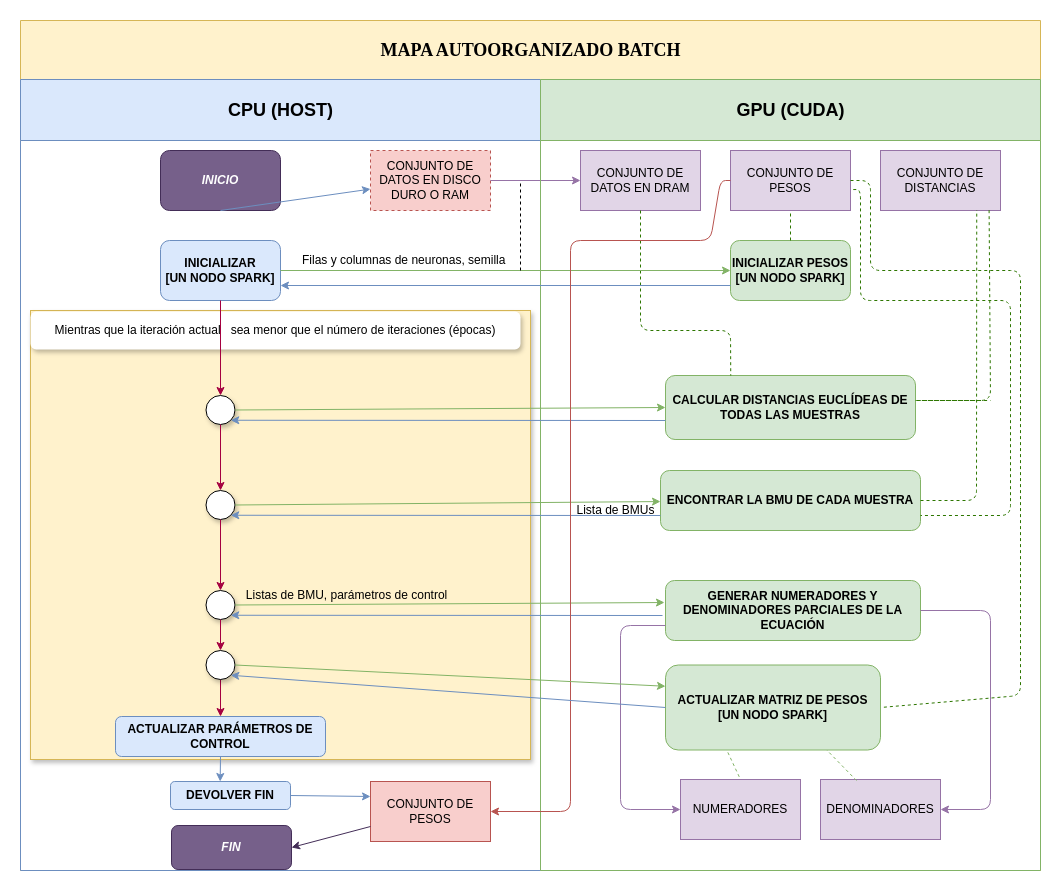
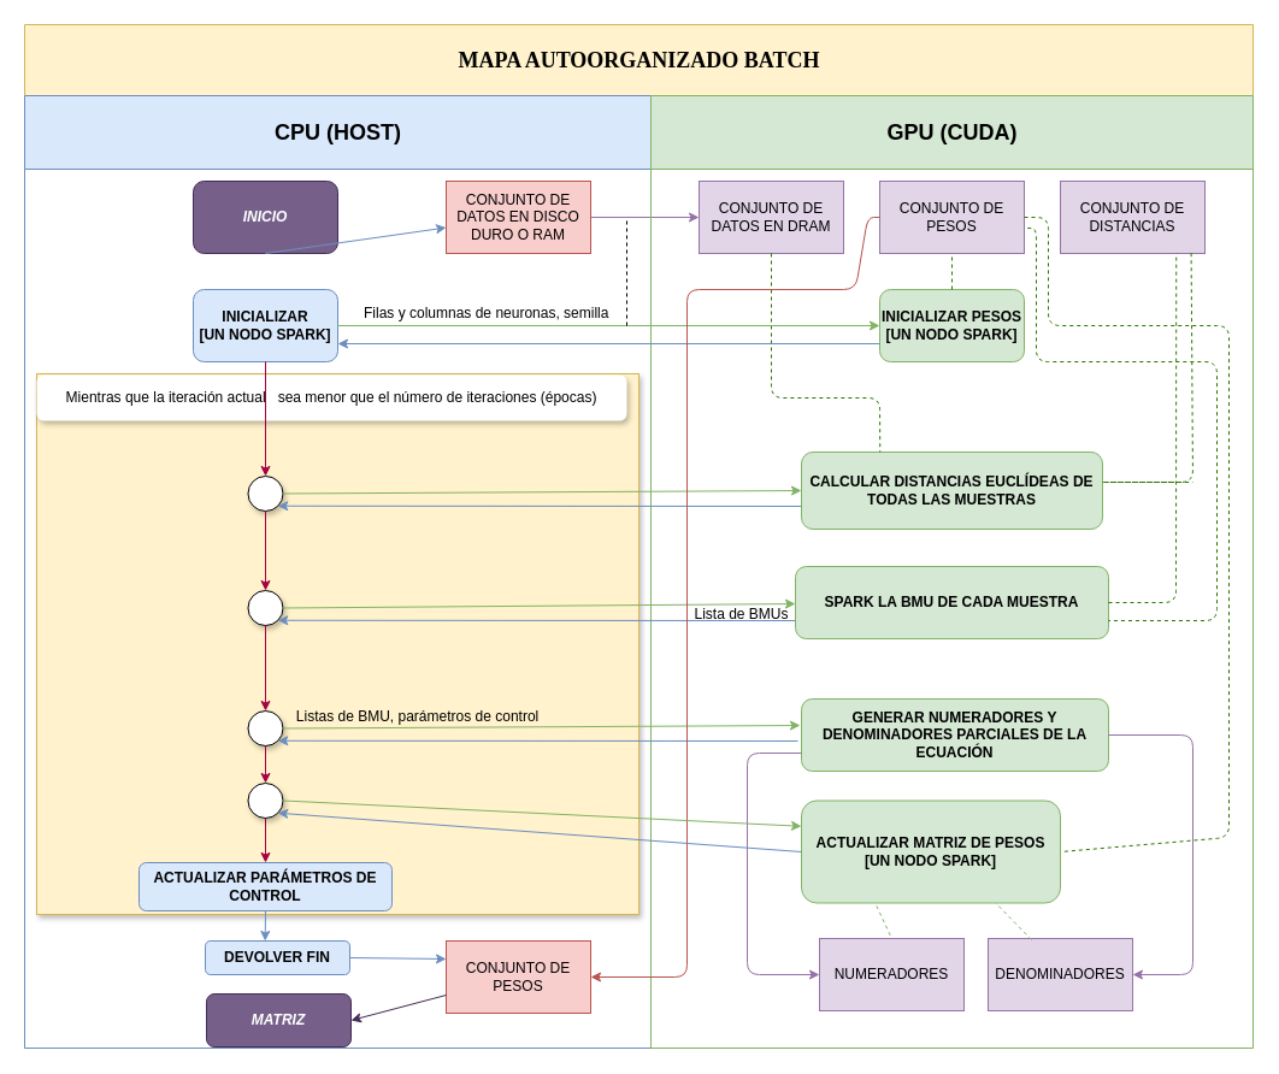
  <mxCell id="0" />
  <mxCell id="1" parent="0" />
  <mxCell id="2" value="&lt;font style=&quot;font-size: 18px&quot;&gt;MAPA AUTOORGANIZADO BATCH&lt;br&gt;&lt;/font&gt;" style="swimlane;html=1;childLayout=stackLayout;startSize=59;rounded=0;shadow=0;labelBackgroundColor=none;strokeColor=#d6b656;strokeWidth=1;fillColor=#fff2cc;fontFamily=Verdana;fontSize=8;align=center;perimeterSpacing=0;" parent="1" vertex="1"><mxGeometry x="20" y="20" width="1020" height="850" as="geometry" /></mxCell>
  <mxCell id="3" value="&lt;font style=&quot;font-size: 18px&quot;&gt;CPU (HOST)&lt;/font&gt; " style="swimlane;html=1;startSize=61;fillColor=#dae8fc;strokeColor=#6c8ebf;" parent="2" vertex="1"><mxGeometry y="59" width="520" height="791" as="geometry" /></mxCell>
- <mxCell id="4" value="CONJUNTO DE DATOS EN DISCO DURO O RAM" style="rounded=0;whiteSpace=wrap;html=1;fillColor=#f8cecc;strokeColor=#b85450;dashed=1;" parent="3" vertex="1"><mxGeometry x="350" y="71" width="120" height="60" as="geometry" /></mxCell>
+ <mxCell id="4" value="CONJUNTO DE DATOS EN DISCO DURO O RAM" style="rounded=0;whiteSpace=wrap;html=1;fillColor=#f8cecc;strokeColor=#b85450;" parent="3" vertex="1"><mxGeometry x="350" y="71" width="120" height="60" as="geometry" /></mxCell>
  <mxCell id="5" value="INICIO" style="rounded=1;whiteSpace=wrap;html=1;fillColor=#76608a;strokeColor=#432D57;fontStyle=3;fontColor=#ffffff;" parent="3" vertex="1"><mxGeometry x="140" y="71" width="120" height="60" as="geometry" /></mxCell>
  <mxCell id="6" value="&lt;div&gt;INICIALIZAR&lt;/div&gt;&lt;div&gt;[UN NODO SPARK]&lt;br&gt;&lt;/div&gt;" style="rounded=1;whiteSpace=wrap;html=1;fillColor=#dae8fc;strokeColor=#6c8ebf;fontStyle=1" parent="3" vertex="1"><mxGeometry x="140" y="161" width="120" height="60" as="geometry" /></mxCell>
  <mxCell id="7" value="" style="endArrow=classic;html=1;exitX=0.5;exitY=1;exitDx=0;exitDy=0;fillColor=#dae8fc;strokeColor=#6c8ebf;" parent="3" source="5" target="4" edge="1"><mxGeometry width="50" height="50" relative="1" as="geometry"><mxPoint y="761" as="sourcePoint" /><mxPoint x="50" y="711" as="targetPoint" /></mxGeometry></mxCell>
  <mxCell id="8" value="" style="rounded=0;whiteSpace=wrap;html=1;shadow=1;comic=0;fillColor=#fff2cc;strokeColor=#d6b656;glass=0;" parent="3" vertex="1"><mxGeometry x="10" y="231" width="500" height="449" as="geometry" /></mxCell>
  <mxCell id="9" value="Mientras que la iteración actual &amp;nbsp; sea menor que el número de iteraciones (épocas)" style="text;html=1;strokeColor=none;fillColor=#ffffff;align=center;verticalAlign=middle;whiteSpace=wrap;rounded=1;shadow=1;comic=0;" parent="3" vertex="1"><mxGeometry x="10" y="232" width="490" height="38" as="geometry" /></mxCell>
  <mxCell id="10" value="" style="endArrow=classic;html=1;exitX=0.5;exitY=1;exitDx=0;exitDy=0;entryX=0.5;entryY=0;entryDx=0;entryDy=0;fillColor=#d80073;strokeColor=#A50040;" parent="3" source="6" target="11" edge="1"><mxGeometry width="50" height="50" relative="1" as="geometry"><mxPoint y="861" as="sourcePoint" /><mxPoint x="50" y="811" as="targetPoint" /></mxGeometry></mxCell>
  <mxCell id="11" value="" style="ellipse;whiteSpace=wrap;html=1;aspect=fixed;rounded=1;shadow=1;glass=0;comic=0;labelBackgroundColor=#ffffff;fillColor=#ffffff;gradientColor=#ffffff;" parent="3" vertex="1"><mxGeometry x="185.5" y="316" width="29" height="29" as="geometry" /></mxCell>
  <mxCell id="12" value="ACTUALIZAR PARÁMETROS DE CONTROL" style="rounded=1;whiteSpace=wrap;html=1;shadow=0;glass=0;comic=0;labelBackgroundColor=none;fillColor=#dae8fc;strokeColor=#6c8ebf;fontStyle=1" parent="3" vertex="1"><mxGeometry x="95" y="637" width="210" height="40" as="geometry" /></mxCell>
  <mxCell id="13" value="&lt;div&gt;DEVOLVER FIN&lt;/div&gt;" style="rounded=1;whiteSpace=wrap;html=1;shadow=0;glass=0;comic=0;labelBackgroundColor=none;fillColor=#dae8fc;strokeColor=#6c8ebf;fontStyle=1" parent="3" vertex="1"><mxGeometry x="150" y="702" width="120" height="28" as="geometry" /></mxCell>
  <mxCell id="14" value="" style="ellipse;whiteSpace=wrap;html=1;aspect=fixed;rounded=1;shadow=1;glass=0;comic=0;labelBackgroundColor=#ffffff;fillColor=#ffffff;gradientColor=#ffffff;" parent="3" vertex="1"><mxGeometry x="185.5" y="411" width="29" height="29" as="geometry" /></mxCell>
  <mxCell id="15" value="" style="endArrow=classic;html=1;exitX=0.5;exitY=1;exitDx=0;exitDy=0;entryX=0.5;entryY=0;entryDx=0;entryDy=0;fillColor=#d80073;strokeColor=#A50040;" parent="3" source="11" target="14" edge="1"><mxGeometry width="50" height="50" relative="1" as="geometry"><mxPoint y="861" as="sourcePoint" /><mxPoint x="50" y="811" as="targetPoint" /></mxGeometry></mxCell>
  <mxCell id="16" value="Filas y columnas de neuronas, semilla" style="text;html=1;resizable=0;points=[];autosize=1;align=left;verticalAlign=top;spacingTop=-4;" parent="3" vertex="1"><mxGeometry x="280" y="171" width="230" height="20" as="geometry" /></mxCell>
  <mxCell id="17" value="CONJUNTO DE PESOS" style="rounded=0;whiteSpace=wrap;html=1;shadow=0;glass=0;comic=0;labelBackgroundColor=none;fillColor=#f8cecc;strokeColor=#b85450;" parent="3" vertex="1"><mxGeometry x="350" y="702" width="120" height="60" as="geometry" /></mxCell>
  <mxCell id="18" value="" style="ellipse;whiteSpace=wrap;html=1;aspect=fixed;rounded=1;shadow=1;glass=0;comic=0;labelBackgroundColor=#ffffff;fillColor=#ffffff;gradientColor=#ffffff;" parent="3" vertex="1"><mxGeometry x="185.5" y="511" width="29" height="29" as="geometry" /></mxCell>
  <mxCell id="19" value="" style="endArrow=classic;html=1;exitX=0.5;exitY=1;exitDx=0;exitDy=0;entryX=0.5;entryY=0;entryDx=0;entryDy=0;fillColor=#d80073;strokeColor=#A50040;" parent="3" source="14" target="18" edge="1"><mxGeometry width="50" height="50" relative="1" as="geometry"><mxPoint y="861" as="sourcePoint" /><mxPoint x="50" y="811" as="targetPoint" /></mxGeometry></mxCell>
  <mxCell id="20" value="" style="endArrow=classic;html=1;strokeWidth=1;fillColor=#d80073;strokeColor=#A50040;" parent="3" edge="1"><mxGeometry width="50" height="50" relative="1" as="geometry"><mxPoint x="200" y="591" as="sourcePoint" /><mxPoint x="200" y="637" as="targetPoint" /></mxGeometry></mxCell>
  <mxCell id="21" value="" style="endArrow=classic;html=1;strokeWidth=1;exitX=0.5;exitY=1;exitDx=0;exitDy=0;entryX=0.414;entryY=0;entryDx=0;entryDy=0;entryPerimeter=0;fillColor=#dae8fc;strokeColor=#6c8ebf;" parent="3" source="12" target="13" edge="1"><mxGeometry width="50" height="50" relative="1" as="geometry"><mxPoint y="861" as="sourcePoint" /><mxPoint x="50" y="811" as="targetPoint" /></mxGeometry></mxCell>
  <mxCell id="22" value="" style="endArrow=classic;html=1;strokeWidth=1;exitX=1;exitY=0.5;exitDx=0;exitDy=0;entryX=0;entryY=0.25;entryDx=0;entryDy=0;fillColor=#dae8fc;strokeColor=#6c8ebf;" parent="3" source="13" target="17" edge="1"><mxGeometry width="50" height="50" relative="1" as="geometry"><mxPoint x="270" y="729" as="sourcePoint" /><mxPoint x="350" y="728" as="targetPoint" /></mxGeometry></mxCell>
- <mxCell id="23" value="FIN" style="rounded=1;whiteSpace=wrap;html=1;shadow=0;glass=0;comic=0;labelBackgroundColor=none;fillColor=#76608a;strokeColor=#432D57;fontStyle=3;fontColor=#ffffff;" parent="3" vertex="1"><mxGeometry x="151" y="746" width="120" height="44" as="geometry" /></mxCell>
+ <mxCell id="23" value="MATRIZ" style="rounded=1;whiteSpace=wrap;html=1;shadow=0;glass=0;comic=0;labelBackgroundColor=none;fillColor=#76608a;strokeColor=#432D57;fontStyle=3;fontColor=#ffffff;" parent="3" vertex="1"><mxGeometry x="151" y="746" width="120" height="44" as="geometry" /></mxCell>
  <mxCell id="24" value="" style="endArrow=classic;html=1;strokeWidth=1;exitX=0;exitY=0.75;exitDx=0;exitDy=0;entryX=1;entryY=0.5;entryDx=0;entryDy=0;fillColor=#76608a;strokeColor=#432D57;" parent="3" source="17" target="23" edge="1"><mxGeometry width="50" height="50" relative="1" as="geometry"><mxPoint y="861" as="sourcePoint" /><mxPoint x="50" y="811" as="targetPoint" /></mxGeometry></mxCell>
  <mxCell id="25" value="" style="ellipse;whiteSpace=wrap;html=1;aspect=fixed;rounded=1;shadow=1;glass=0;comic=0;labelBackgroundColor=#ffffff;fillColor=#ffffff;gradientColor=#ffffff;" parent="3" vertex="1"><mxGeometry x="185.5" y="571" width="29" height="29" as="geometry" /></mxCell>
  <mxCell id="26" value="" style="endArrow=classic;html=1;exitX=0.5;exitY=1;exitDx=0;exitDy=0;entryX=0.5;entryY=0;entryDx=0;entryDy=0;fillColor=#d80073;strokeColor=#A50040;" parent="3" source="18" target="25" edge="1"><mxGeometry width="50" height="50" relative="1" as="geometry"><mxPoint x="210" y="450.471" as="sourcePoint" /><mxPoint x="210" y="521.059" as="targetPoint" /></mxGeometry></mxCell>
  <mxCell id="27" value="" style="endArrow=classic;html=1;exitX=1;exitY=0.5;exitDx=0;exitDy=0;entryX=0;entryY=0.5;entryDx=0;entryDy=0;fillColor=#e1d5e7;strokeColor=#9673a6;" parent="2" source="4" target="29" edge="1"><mxGeometry width="50" height="50" relative="1" as="geometry"><mxPoint y="820" as="sourcePoint" /><mxPoint x="50" y="770" as="targetPoint" /></mxGeometry></mxCell>
  <mxCell id="28" value="&lt;font style=&quot;font-size: 18px&quot;&gt;GPU (CUDA)&lt;/font&gt;" style="swimlane;html=1;startSize=61;fillColor=#d5e8d4;strokeColor=#82b366;shadow=0;swimlaneFillColor=none;" parent="2" vertex="1"><mxGeometry x="520" y="59" width="500" height="791" as="geometry" /></mxCell>
  <mxCell id="29" value="CONJUNTO DE DATOS EN DRAM" style="rounded=0;whiteSpace=wrap;html=1;fillColor=#e1d5e7;strokeColor=#9673a6;" parent="28" vertex="1"><mxGeometry x="40" y="71" width="120" height="60" as="geometry" /></mxCell>
  <mxCell id="30" value="&lt;div&gt;CONJUNTO DE PESOS&lt;/div&gt;" style="rounded=0;whiteSpace=wrap;html=1;fillColor=#e1d5e7;strokeColor=#9673a6;" parent="28" vertex="1"><mxGeometry x="190" y="71" width="120" height="60" as="geometry" /></mxCell>
  <mxCell id="31" value="&lt;div&gt;CONJUNTO DE DISTANCIAS&lt;/div&gt;" style="rounded=0;whiteSpace=wrap;html=1;fillColor=#e1d5e7;strokeColor=#9673a6;" parent="28" vertex="1"><mxGeometry x="340" y="71" width="120" height="60" as="geometry" /></mxCell>
  <mxCell id="32" value="&lt;div&gt;INICIALIZAR PESOS&lt;/div&gt;[UN NODO SPARK]" style="rounded=1;whiteSpace=wrap;html=1;fillColor=#d5e8d4;strokeColor=#82b366;fontStyle=1" parent="28" vertex="1"><mxGeometry x="190" y="161" width="120" height="60" as="geometry" /></mxCell>
  <mxCell id="33" value="" style="endArrow=none;dashed=1;html=1;exitX=0.5;exitY=0;exitDx=0;exitDy=0;entryX=0.5;entryY=1;entryDx=0;entryDy=0;fillColor=#60a917;strokeColor=#2D7600;" parent="28" source="32" target="30" edge="1"><mxGeometry width="50" height="50" relative="1" as="geometry"><mxPoint x="-490" y="761" as="sourcePoint" /><mxPoint x="-440" y="711" as="targetPoint" /></mxGeometry></mxCell>
  <mxCell id="34" value="CALCULAR DISTANCIAS EUCLÍDEAS DE TODAS LAS MUESTRAS" style="rounded=1;whiteSpace=wrap;html=1;shadow=0;glass=0;comic=0;labelBackgroundColor=none;fillColor=#d5e8d4;strokeColor=#82b366;fontStyle=1" parent="28" vertex="1"><mxGeometry x="125" y="296" width="250" height="64" as="geometry" /></mxCell>
- <mxCell id="35" value="ENCONTRAR LA BMU DE CADA MUESTRA" style="rounded=1;whiteSpace=wrap;html=1;shadow=0;glass=0;comic=0;labelBackgroundColor=none;fillColor=#d5e8d4;strokeColor=#82b366;fontStyle=1" parent="28" vertex="1"><mxGeometry x="120" y="391" width="260" height="60" as="geometry" /></mxCell>
+ <mxCell id="35" value="SPARK LA BMU DE CADA MUESTRA" style="rounded=1;whiteSpace=wrap;html=1;shadow=0;glass=0;comic=0;labelBackgroundColor=none;fillColor=#d5e8d4;strokeColor=#82b366;fontStyle=1" parent="28" vertex="1"><mxGeometry x="120" y="391" width="260" height="60" as="geometry" /></mxCell>
  <mxCell id="36" value="" style="endArrow=none;dashed=1;html=1;entryX=0.802;entryY=0.995;entryDx=0;entryDy=0;entryPerimeter=0;exitX=1;exitY=0.5;exitDx=0;exitDy=0;fillColor=#60a917;strokeColor=#2D7600;" parent="28" source="35" target="31" edge="1"><mxGeometry width="50" height="50" relative="1" as="geometry"><mxPoint x="436" y="411" as="sourcePoint" /><mxPoint x="410" y="226" as="targetPoint" /><Array as="points"><mxPoint x="436" y="421" /></Array></mxGeometry></mxCell>
  <mxCell id="37" value="GENERAR NUMERADORES Y DENOMINADORES PARCIALES DE LA ECUACIÓN" style="rounded=1;whiteSpace=wrap;html=1;shadow=0;glass=0;comic=0;labelBackgroundColor=none;fillColor=#d5e8d4;strokeColor=#82b366;fontStyle=1" parent="28" vertex="1"><mxGeometry x="125" y="501" width="255" height="60" as="geometry" /></mxCell>
  <mxCell id="38" value="" style="endArrow=none;dashed=1;html=1;strokeWidth=1;exitX=0.5;exitY=1;exitDx=0;exitDy=0;entryX=0.261;entryY=0.001;entryDx=0;entryDy=0;entryPerimeter=0;fillColor=#60a917;strokeColor=#2D7600;" parent="28" source="29" target="34" edge="1"><mxGeometry width="50" height="50" relative="1" as="geometry"><mxPoint x="250" y="671" as="sourcePoint" /><mxPoint x="188" y="291" as="targetPoint" /><Array as="points"><mxPoint x="100" y="251" /><mxPoint x="190" y="251" /></Array></mxGeometry></mxCell>
  <mxCell id="39" value="" style="endArrow=none;dashed=1;html=1;strokeWidth=1;exitX=1;exitY=0.5;exitDx=0;exitDy=0;entryX=1;entryY=0.5;entryDx=0;entryDy=0;fillColor=#60a917;strokeColor=#2D7600;" parent="28" source="30" target="41" edge="1"><mxGeometry width="50" height="50" relative="1" as="geometry"><mxPoint x="-520" y="861" as="sourcePoint" /><mxPoint x="-470" y="811" as="targetPoint" /><Array as="points"><mxPoint x="330" y="101" /><mxPoint x="330" y="191" /><mxPoint x="480" y="191" /><mxPoint x="480" y="616" /></Array></mxGeometry></mxCell>
  <mxCell id="40" value="" style="endArrow=none;dashed=1;html=1;strokeWidth=1;exitX=1.023;exitY=0.651;exitDx=0;exitDy=0;exitPerimeter=0;entryX=1;entryY=0.75;entryDx=0;entryDy=0;fillColor=#60a917;strokeColor=#2D7600;" parent="28" source="30" target="35" edge="1"><mxGeometry width="50" height="50" relative="1" as="geometry"><mxPoint x="390" y="505.5" as="sourcePoint" /><mxPoint x="440" y="455.5" as="targetPoint" /><Array as="points"><mxPoint x="320" y="110" /><mxPoint x="320" y="221" /><mxPoint x="470" y="221" /><mxPoint x="470" y="436" /></Array></mxGeometry></mxCell>
  <mxCell id="41" value="&lt;div&gt;ACTUALIZAR MATRIZ DE PESOS&lt;/div&gt;&lt;div&gt;[UN NODO SPARK]&lt;br&gt;&lt;/div&gt;" style="rounded=1;whiteSpace=wrap;html=1;shadow=0;glass=0;comic=0;labelBackgroundColor=none;fillColor=#d5e8d4;strokeColor=#82b366;fontStyle=1" parent="28" vertex="1"><mxGeometry x="125" y="585.5" width="215" height="85" as="geometry" /></mxCell>
  <mxCell id="42" value="NUMERADORES" style="rounded=0;whiteSpace=wrap;html=1;fillColor=#e1d5e7;strokeColor=#9673a6;" parent="28" vertex="1"><mxGeometry x="140" y="700" width="120" height="60" as="geometry" /></mxCell>
  <mxCell id="43" value="DENOMINADORES" style="rounded=0;whiteSpace=wrap;html=1;fillColor=#e1d5e7;strokeColor=#9673a6;" parent="28" vertex="1"><mxGeometry x="280" y="700" width="120" height="60" as="geometry" /></mxCell>
  <mxCell id="44" value="" style="endArrow=classic;html=1;strokeWidth=1;exitX=1;exitY=0.5;exitDx=0;exitDy=0;entryX=1;entryY=0.5;entryDx=0;entryDy=0;fillColor=#e1d5e7;strokeColor=#9673a6;" parent="28" source="37" target="43" edge="1"><mxGeometry width="50" height="50" relative="1" as="geometry"><mxPoint x="-520" y="861" as="sourcePoint" /><mxPoint x="450" y="731" as="targetPoint" /><Array as="points"><mxPoint x="450" y="531" /><mxPoint x="450" y="730" /></Array></mxGeometry></mxCell>
  <mxCell id="45" value="" style="endArrow=classic;html=1;strokeWidth=1;exitX=0;exitY=0.75;exitDx=0;exitDy=0;entryX=0;entryY=0.5;entryDx=0;entryDy=0;fillColor=#e1d5e7;strokeColor=#9673a6;" parent="28" source="37" target="42" edge="1"><mxGeometry width="50" height="50" relative="1" as="geometry"><mxPoint x="-490" y="861" as="sourcePoint" /><mxPoint x="-440" y="811" as="targetPoint" /><Array as="points"><mxPoint x="80" y="546" /><mxPoint x="80" y="730" /></Array></mxGeometry></mxCell>
  <mxCell id="46" value="" style="endArrow=none;dashed=1;html=1;strokeWidth=1;entryX=0.5;entryY=0;entryDx=0;entryDy=0;exitX=0.29;exitY=1.028;exitDx=0;exitDy=0;exitPerimeter=0;fillColor=#d5e8d4;strokeColor=#82b366;" parent="28" source="41" target="42" edge="1"><mxGeometry width="50" height="50" relative="1" as="geometry"><mxPoint x="200" y="641" as="sourcePoint" /><mxPoint x="-440" y="811" as="targetPoint" /></mxGeometry></mxCell>
  <mxCell id="47" value="" style="endArrow=none;dashed=1;html=1;strokeWidth=1;entryX=0.75;entryY=1;entryDx=0;entryDy=0;fillColor=#d5e8d4;strokeColor=#82b366;" parent="28" target="41" edge="1"><mxGeometry width="50" height="50" relative="1" as="geometry"><mxPoint x="316" y="701" as="sourcePoint" /><mxPoint x="380" y="661" as="targetPoint" /></mxGeometry></mxCell>
  <mxCell id="48" value="" style="endArrow=classic;html=1;exitX=1;exitY=0.5;exitDx=0;exitDy=0;entryX=0;entryY=0.5;entryDx=0;entryDy=0;fillColor=#d5e8d4;strokeColor=#82b366;" parent="2" source="6" target="32" edge="1"><mxGeometry width="50" height="50" relative="1" as="geometry"><mxPoint y="920" as="sourcePoint" /><mxPoint x="50" y="870" as="targetPoint" /></mxGeometry></mxCell>
  <mxCell id="49" value="" style="endArrow=classic;html=1;exitX=0;exitY=0.75;exitDx=0;exitDy=0;entryX=1;entryY=0.75;entryDx=0;entryDy=0;fillColor=#dae8fc;strokeColor=#6c8ebf;" parent="2" source="32" target="6" edge="1"><mxGeometry width="50" height="50" relative="1" as="geometry"><mxPoint y="920" as="sourcePoint" /><mxPoint x="50" y="870" as="targetPoint" /></mxGeometry></mxCell>
  <mxCell id="50" value="" style="endArrow=classic;html=1;exitX=1;exitY=0.5;exitDx=0;exitDy=0;entryX=0;entryY=0.5;entryDx=0;entryDy=0;fillColor=#d5e8d4;strokeColor=#82b366;" parent="2" source="11" target="34" edge="1"><mxGeometry width="50" height="50" relative="1" as="geometry"><mxPoint y="920" as="sourcePoint" /><mxPoint x="50" y="870" as="targetPoint" /></mxGeometry></mxCell>
  <mxCell id="51" value="" style="endArrow=classic;html=1;entryX=1;entryY=1;entryDx=0;entryDy=0;fillColor=#dae8fc;strokeColor=#6c8ebf;" parent="2" target="11" edge="1"><mxGeometry width="50" height="50" relative="1" as="geometry"><mxPoint x="645" y="400" as="sourcePoint" /><mxPoint x="50" y="870" as="targetPoint" /></mxGeometry></mxCell>
  <mxCell id="52" value="" style="endArrow=classic;html=1;exitX=1;exitY=0.5;exitDx=0;exitDy=0;fillColor=#d5e8d4;strokeColor=#82b366;" parent="2" source="14" target="35" edge="1"><mxGeometry width="50" height="50" relative="1" as="geometry"><mxPoint y="920" as="sourcePoint" /><mxPoint x="610" y="485" as="targetPoint" /></mxGeometry></mxCell>
  <mxCell id="53" value="" style="endArrow=classic;html=1;exitX=0;exitY=0.75;exitDx=0;exitDy=0;entryX=1;entryY=1;entryDx=0;entryDy=0;fillColor=#dae8fc;strokeColor=#6c8ebf;" parent="2" source="35" target="14" edge="1"><mxGeometry width="50" height="50" relative="1" as="geometry"><mxPoint y="920" as="sourcePoint" /><mxPoint x="50" y="870" as="targetPoint" /></mxGeometry></mxCell>
  <mxCell id="54" value="Lista de BMUs" style="text;html=1;resizable=0;points=[];align=center;verticalAlign=middle;labelBackgroundColor=none;" parent="53" vertex="1" connectable="0"><mxGeometry x="0.175" y="1" relative="1" as="geometry"><mxPoint x="206.5" y="-6" as="offset" /></mxGeometry></mxCell>
  <mxCell id="55" value="" style="endArrow=classic;html=1;exitX=1;exitY=0.5;exitDx=0;exitDy=0;entryX=-0.004;entryY=0.367;entryDx=0;entryDy=0;entryPerimeter=0;fillColor=#d5e8d4;strokeColor=#82b366;" parent="2" source="18" target="37" edge="1"><mxGeometry width="50" height="50" relative="1" as="geometry"><mxPoint y="920" as="sourcePoint" /><mxPoint x="50" y="870" as="targetPoint" /></mxGeometry></mxCell>
  <mxCell id="56" value="Listas de BMU, parámetros de control" style="text;html=1;resizable=0;points=[];align=center;verticalAlign=middle;labelBackgroundColor=none;" parent="55" vertex="1" connectable="0"><mxGeometry x="0.263" y="1" relative="1" as="geometry"><mxPoint x="-160" y="-7" as="offset" /></mxGeometry></mxCell>
  <mxCell id="57" value="" style="endArrow=classic;html=1;strokeWidth=1;entryX=1;entryY=1;entryDx=0;entryDy=0;fillColor=#dae8fc;strokeColor=#6c8ebf;" parent="2" target="18" edge="1"><mxGeometry width="50" height="50" relative="1" as="geometry"><mxPoint x="642" y="595" as="sourcePoint" /><mxPoint x="50" y="870" as="targetPoint" /></mxGeometry></mxCell>
  <mxCell id="58" value="" style="endArrow=classic;html=1;strokeWidth=1;exitX=0;exitY=0.5;exitDx=0;exitDy=0;entryX=1;entryY=0.5;entryDx=0;entryDy=0;fillColor=#f8cecc;strokeColor=#b85450;" parent="2" source="30" target="17" edge="1"><mxGeometry width="50" height="50" relative="1" as="geometry"><mxPoint y="920" as="sourcePoint" /><mxPoint x="50" y="870" as="targetPoint" /><Array as="points"><mxPoint x="700" y="160" /><mxPoint x="690" y="220" /><mxPoint x="550" y="220" /><mxPoint x="550" y="791" /></Array></mxGeometry></mxCell>
  <mxCell id="59" value="" style="endArrow=classic;html=1;exitX=1;exitY=0.5;exitDx=0;exitDy=0;entryX=0;entryY=0.25;entryDx=0;entryDy=0;fillColor=#d5e8d4;strokeColor=#82b366;" parent="2" source="25" target="41" edge="1"><mxGeometry width="50" height="50" relative="1" as="geometry"><mxPoint x="240.118" y="633.176" as="sourcePoint" /><mxPoint x="669.529" y="630.824" as="targetPoint" /></mxGeometry></mxCell>
  <mxCell id="60" value="" style="endArrow=classic;html=1;strokeWidth=1;entryX=1;entryY=1;entryDx=0;entryDy=0;fillColor=#dae8fc;strokeColor=#6c8ebf;exitX=0;exitY=0.5;exitDx=0;exitDy=0;" parent="2" source="41" target="25" edge="1"><mxGeometry width="50" height="50" relative="1" as="geometry"><mxPoint x="652" y="605" as="sourcePoint" /><mxPoint x="220.588" y="604.765" as="targetPoint" /></mxGeometry></mxCell>
  <mxCell id="61" value="" style="endArrow=none;dashed=1;html=1;" parent="1" edge="1"><mxGeometry width="50" height="50" relative="1" as="geometry"><mxPoint x="520" y="270" as="sourcePoint" /><mxPoint x="520" y="180" as="targetPoint" /></mxGeometry></mxCell>
  <mxCell id="62" value="" style="endArrow=none;dashed=1;html=1;exitX=0.905;exitY=0.995;exitDx=0;exitDy=0;exitPerimeter=0;fillColor=#60a917;strokeColor=#2D7600;" parent="1" source="31" edge="1"><mxGeometry width="50" height="50" relative="1" as="geometry"><mxPoint x="20" y="940" as="sourcePoint" /><mxPoint x="990" y="400" as="targetPoint" /><Array as="points"><mxPoint x="990" y="400" /><mxPoint x="910" y="400" /></Array></mxGeometry></mxCell>
